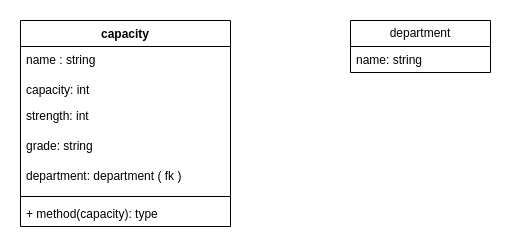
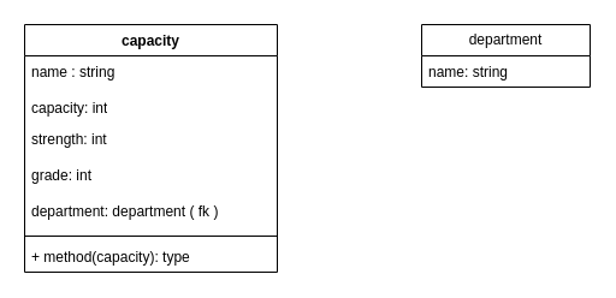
  <mxCell id="0" />
  <mxCell id="1" parent="0" />
  <mxCell id="2" value="capacity" style="swimlane;fontStyle=1;align=center;verticalAlign=top;childLayout=stackLayout;horizontal=1;startSize=26;horizontalStack=0;resizeParent=1;resizeParentMax=0;resizeLast=0;collapsible=1;marginBottom=0;whiteSpace=wrap;html=1;" vertex="1" parent="1"><mxGeometry x="20" y="20" width="210" height="206" as="geometry"><mxRectangle x="360" y="20" width="70" height="30" as="alternateBounds" /></mxGeometry></mxCell>
  <mxCell id="3" value="&lt;div&gt;name : string&lt;/div&gt;" style="text;strokeColor=none;fillColor=none;align=left;verticalAlign=top;spacingLeft=4;spacingRight=4;overflow=hidden;rotatable=0;points=[[0,0.5],[1,0.5]];portConstraint=eastwest;whiteSpace=wrap;html=1;" vertex="1" parent="2"><mxGeometry y="26" width="210" height="30" as="geometry" /></mxCell>
  <mxCell id="4" value="&lt;div&gt;capacity: int&lt;/div&gt;" style="text;strokeColor=none;fillColor=none;align=left;verticalAlign=top;spacingLeft=4;spacingRight=4;overflow=hidden;rotatable=0;points=[[0,0.5],[1,0.5]];portConstraint=eastwest;whiteSpace=wrap;html=1;" vertex="1" parent="2"><mxGeometry y="56" width="210" height="26" as="geometry" /></mxCell>
  <mxCell id="5" value="&lt;div&gt;strength: int&lt;/div&gt;" style="text;strokeColor=none;fillColor=none;align=left;verticalAlign=top;spacingLeft=4;spacingRight=4;overflow=hidden;rotatable=0;points=[[0,0.5],[1,0.5]];portConstraint=eastwest;whiteSpace=wrap;html=1;" vertex="1" parent="2"><mxGeometry y="82" width="210" height="30" as="geometry" /></mxCell>
- <mxCell id="6" value="&lt;div&gt;grade: string&lt;/div&gt;" style="text;strokeColor=none;fillColor=none;align=left;verticalAlign=top;spacingLeft=4;spacingRight=4;overflow=hidden;rotatable=0;points=[[0,0.5],[1,0.5]];portConstraint=eastwest;whiteSpace=wrap;html=1;" vertex="1" parent="2"><mxGeometry y="112" width="210" height="30" as="geometry" /></mxCell>
+ <mxCell id="6" value="&lt;div&gt;grade: int&lt;/div&gt;" style="text;strokeColor=none;fillColor=none;align=left;verticalAlign=top;spacingLeft=4;spacingRight=4;overflow=hidden;rotatable=0;points=[[0,0.5],[1,0.5]];portConstraint=eastwest;whiteSpace=wrap;html=1;" vertex="1" parent="2"><mxGeometry y="112" width="210" height="30" as="geometry" /></mxCell>
  <mxCell id="7" value="&lt;div&gt;department: department ( fk )&lt;br&gt;&lt;/div&gt;" style="text;strokeColor=none;fillColor=none;align=left;verticalAlign=top;spacingLeft=4;spacingRight=4;overflow=hidden;rotatable=0;points=[[0,0.5],[1,0.5]];portConstraint=eastwest;whiteSpace=wrap;html=1;" vertex="1" parent="2"><mxGeometry y="142" width="210" height="30" as="geometry" /></mxCell>
  <mxCell id="8" value="" style="line;strokeWidth=1;fillColor=none;align=left;verticalAlign=middle;spacingTop=-1;spacingLeft=3;spacingRight=3;rotatable=0;labelPosition=right;points=[];portConstraint=eastwest;strokeColor=inherit;" vertex="1" parent="2"><mxGeometry y="172" width="210" height="8" as="geometry" /></mxCell>
  <mxCell id="9" value="+ method(capacity): type" style="text;strokeColor=none;fillColor=none;align=left;verticalAlign=top;spacingLeft=4;spacingRight=4;overflow=hidden;rotatable=0;points=[[0,0.5],[1,0.5]];portConstraint=eastwest;whiteSpace=wrap;html=1;" vertex="1" parent="2"><mxGeometry y="180" width="210" height="26" as="geometry" /></mxCell>
  <mxCell id="10" value="department" style="swimlane;fontStyle=0;childLayout=stackLayout;horizontal=1;startSize=26;fillColor=none;horizontalStack=0;resizeParent=1;resizeParentMax=0;resizeLast=0;collapsible=1;marginBottom=0;whiteSpace=wrap;html=1;" vertex="1" parent="1"><mxGeometry x="350" y="20" width="140" height="52" as="geometry" /></mxCell>
  <mxCell id="11" value="name: string" style="text;strokeColor=none;fillColor=none;align=left;verticalAlign=top;spacingLeft=4;spacingRight=4;overflow=hidden;rotatable=0;points=[[0,0.5],[1,0.5]];portConstraint=eastwest;whiteSpace=wrap;html=1;" vertex="1" parent="10"><mxGeometry y="26" width="140" height="26" as="geometry" /></mxCell>
